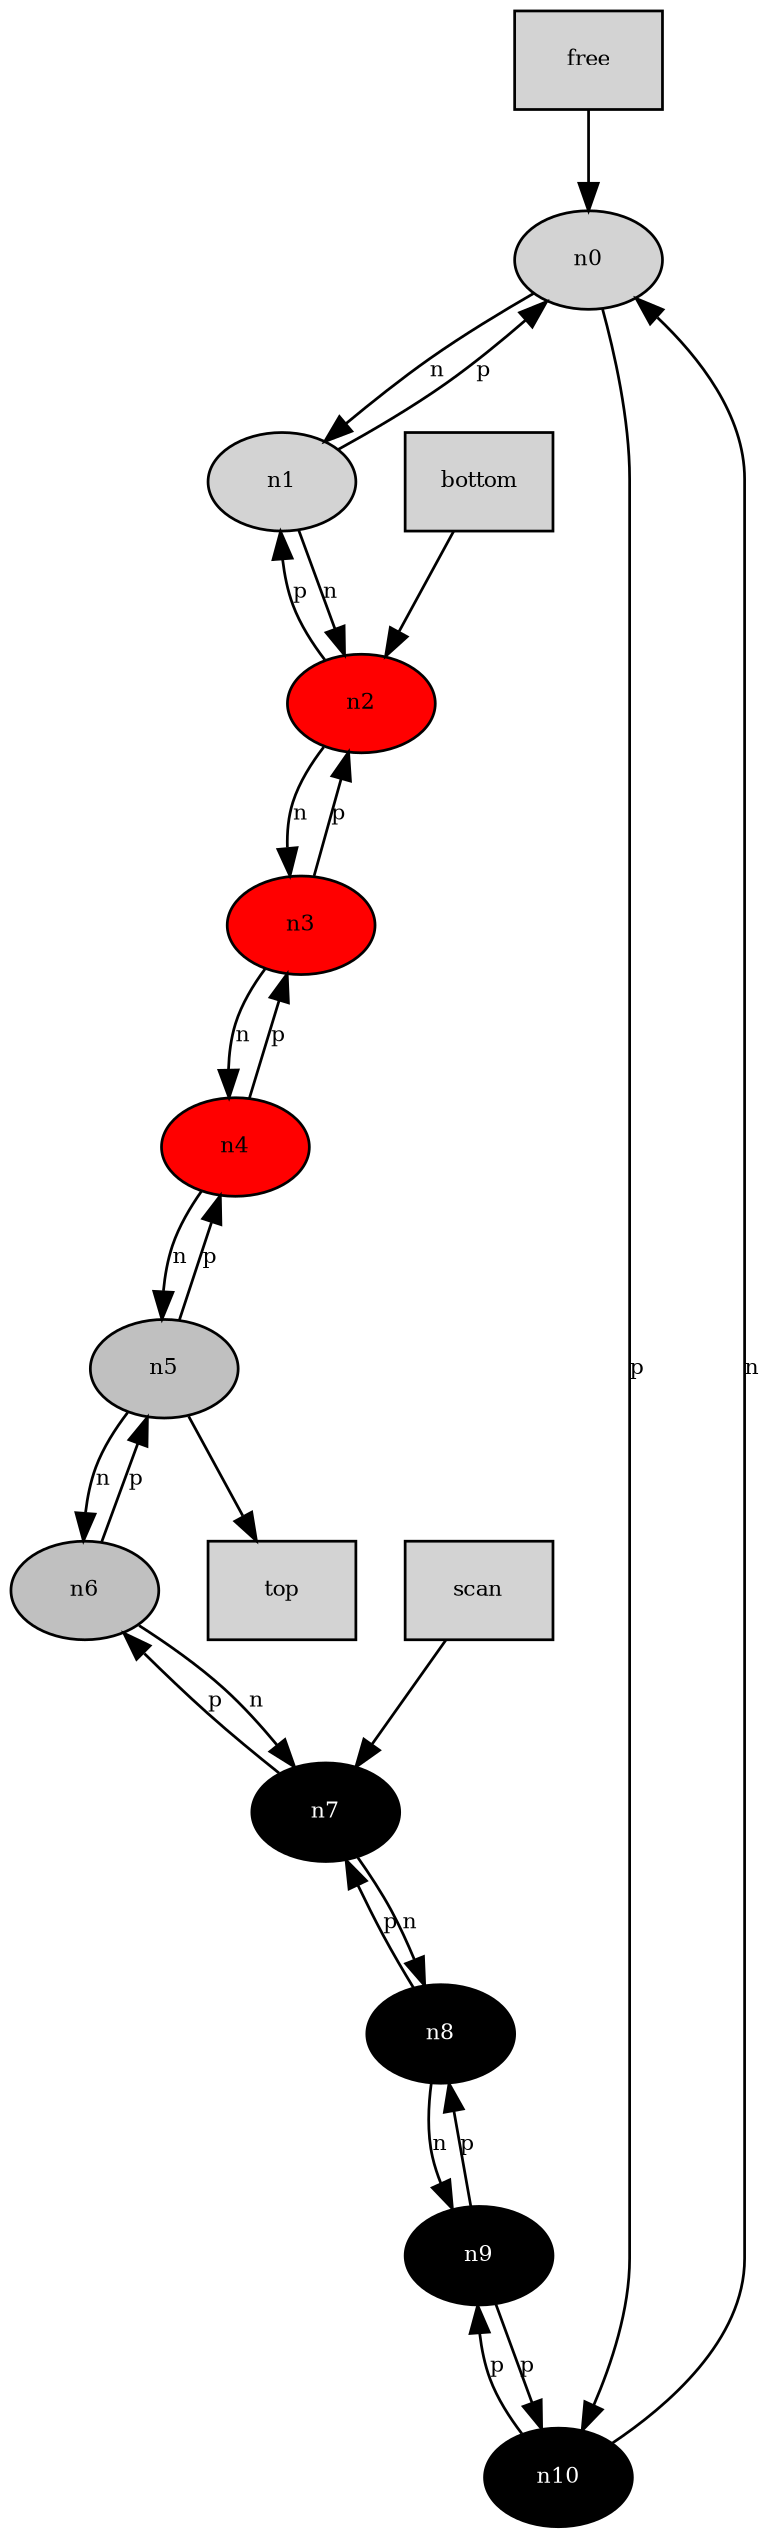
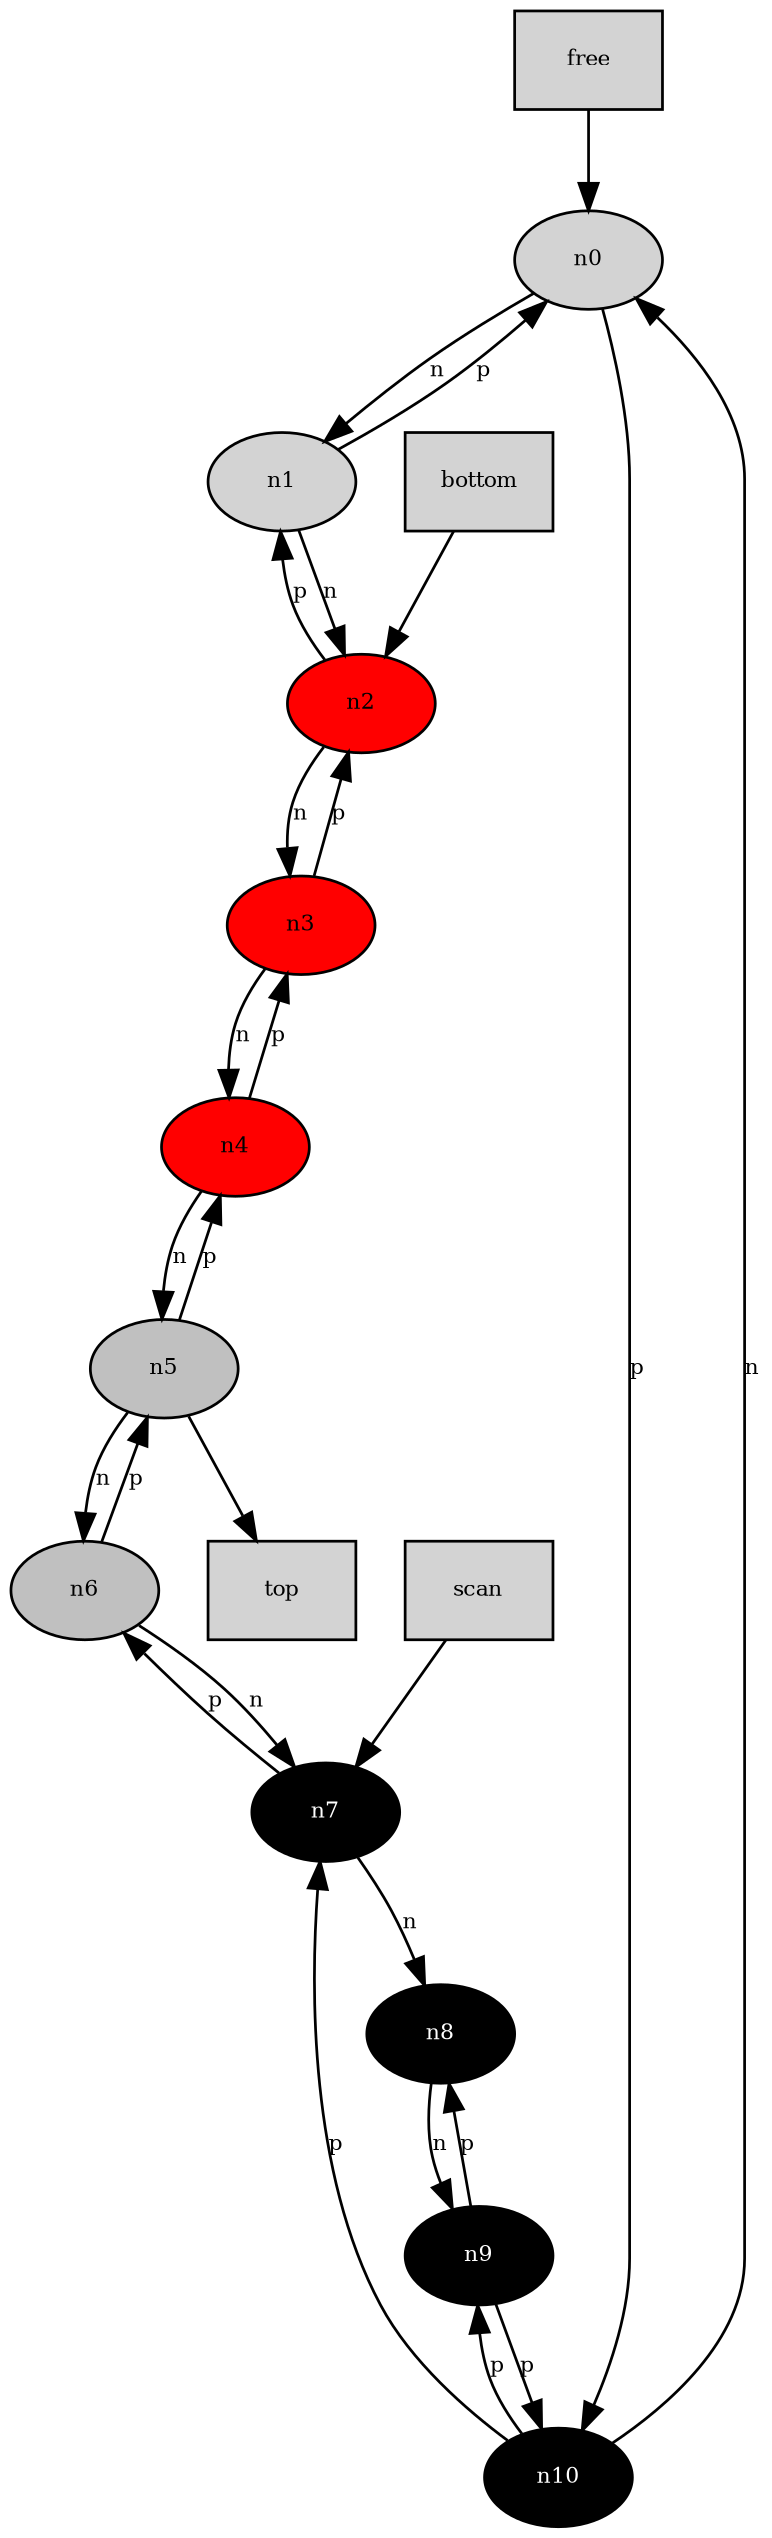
  digraph {
    node [fontsize=8 shape=ellipse style=filled]
    edge [fontsize=8]
    free [shape=box]
    n0
    bottom [shape=box]
    n2 [fillcolor=red fontcolor=black]
    top [shape=box]
    n5 [fillcolor=grey fontcolor=black]
    scan [shape=box]
    n7 [fillcolor=black fontcolor=white]
    n1
    n10 [fillcolor=black fontcolor=white]
    n3 [fillcolor=red fontcolor=black]
    n4 [fillcolor=red fontcolor=black]
    n6 [fillcolor=grey fontcolor=black]
    n8 [fillcolor=black fontcolor=white]
    n9 [fillcolor=black fontcolor=white]
    subgraph sub_1 {
      free
      n0
      bottom
      n2
      top
      n5
      scan
      n7
      n1
      n10
      n3
      n4
      n6
      n8
      n9
    }
    free -> n0
    n0 -> n1 [label=n]
    n0 -> n10 [label=p]
    bottom -> n2
    n2 -> n1 [label=p]
    n2 -> n3 [label=n]
    n5 -> top
    n5 -> n4 [label=p]
    n5 -> n6 [label=n]
    scan -> n7
    n7 -> n6 [label=p]
    n7 -> n8 [label=n]
    n1 -> n0 [label=p]
    n1 -> n2 [label=n]
    n10 -> n0 [label=n]
    n10 -> n9 [label=p]
    n3 -> n2 [label=p]
    n3 -> n4 [label=n]
    n4 -> n5 [label=n]
    n4 -> n3 [label=p]
    n6 -> n5 [label=p]
    n6 -> n7 [label=n]
-   n8 -> n7 [label=p]
+   n10 -> n7 [label=p]
    n8 -> n9 [label=n]
    n9 -> n10 [label=p]
    n9 -> n8 [label=p]
  }
